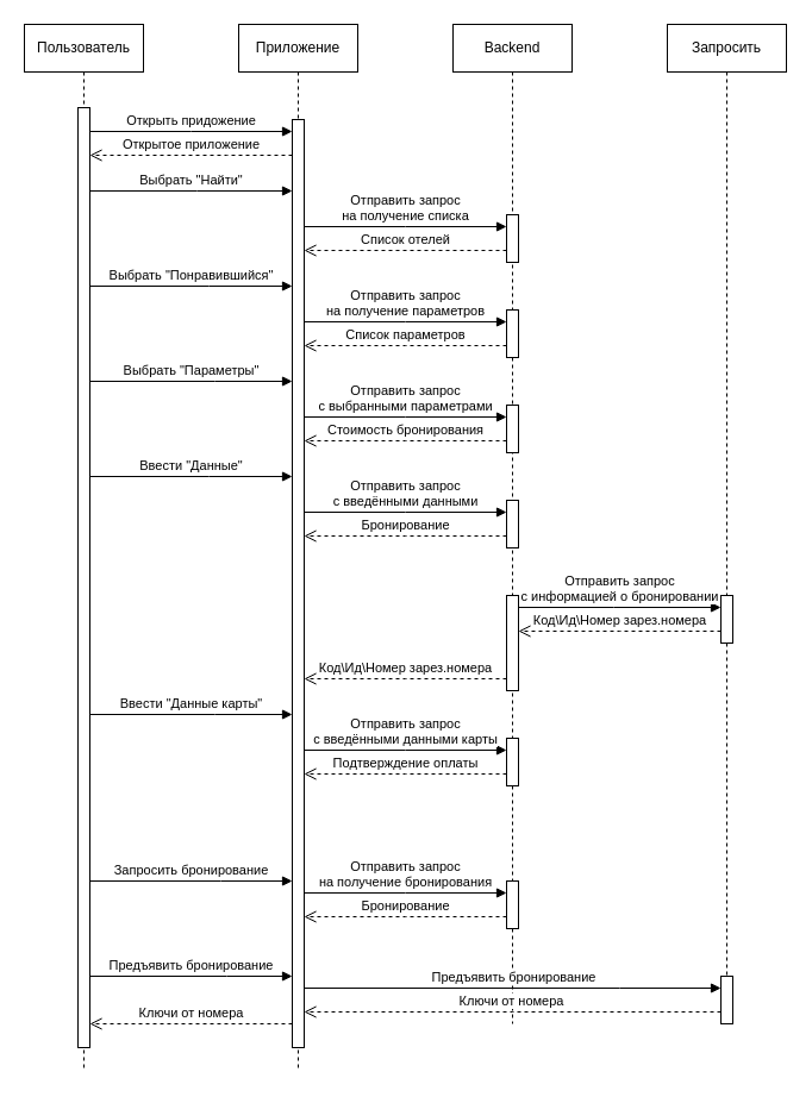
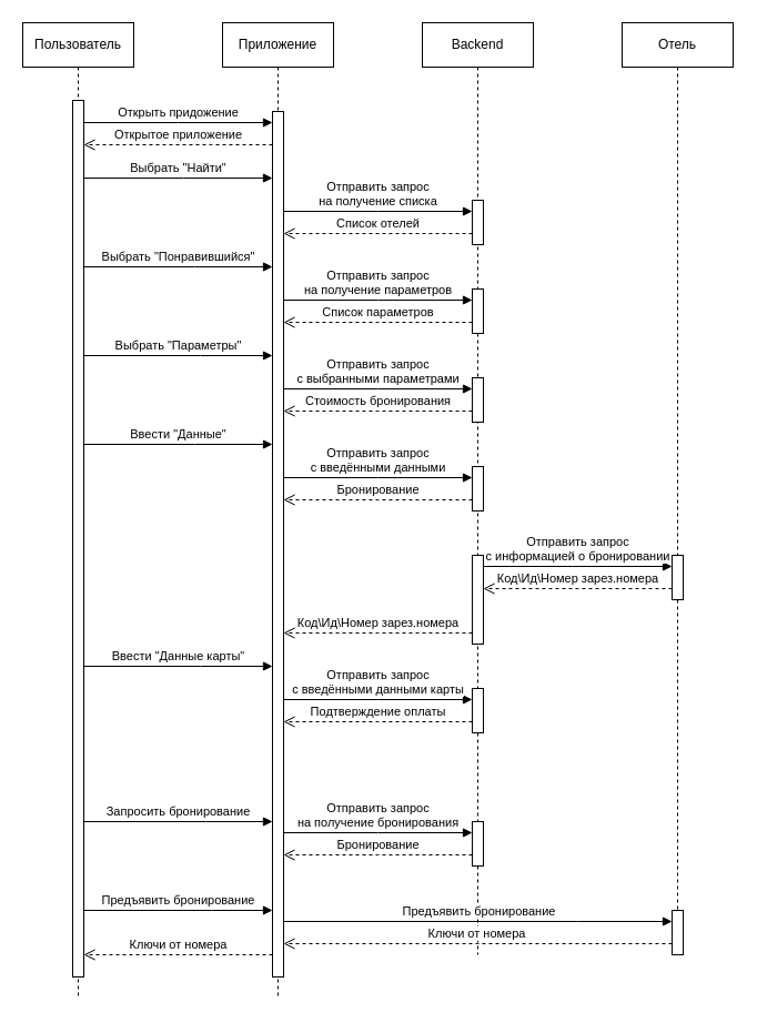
  <mxCell id="0" />
  <mxCell id="1" parent="0" />
  <mxCell id="2" value="Пользователь" style="shape=umlLifeline;perimeter=lifelinePerimeter;whiteSpace=wrap;html=1;container=0;dropTarget=0;collapsible=0;recursiveResize=0;outlineConnect=0;portConstraint=eastwest;newEdgeStyle={&quot;edgeStyle&quot;:&quot;elbowEdgeStyle&quot;,&quot;elbow&quot;:&quot;vertical&quot;,&quot;curved&quot;:0,&quot;rounded&quot;:0};" parent="1" vertex="1"><mxGeometry x="20" y="20" width="100" height="880" as="geometry" /></mxCell>
  <mxCell id="3" value="" style="html=1;points=[];perimeter=orthogonalPerimeter;outlineConnect=0;targetShapes=umlLifeline;portConstraint=eastwest;newEdgeStyle={&quot;edgeStyle&quot;:&quot;elbowEdgeStyle&quot;,&quot;elbow&quot;:&quot;vertical&quot;,&quot;curved&quot;:0,&quot;rounded&quot;:0};" parent="2" vertex="1"><mxGeometry x="45" y="70" width="10" height="790" as="geometry" /></mxCell>
  <mxCell id="4" value="Приложение" style="shape=umlLifeline;perimeter=lifelinePerimeter;whiteSpace=wrap;html=1;container=0;dropTarget=0;collapsible=0;recursiveResize=0;outlineConnect=0;portConstraint=eastwest;newEdgeStyle={&quot;edgeStyle&quot;:&quot;elbowEdgeStyle&quot;,&quot;elbow&quot;:&quot;vertical&quot;,&quot;curved&quot;:0,&quot;rounded&quot;:0};" parent="1" vertex="1"><mxGeometry x="200" y="20" width="100" height="880" as="geometry" /></mxCell>
  <mxCell id="5" value="" style="html=1;points=[];perimeter=orthogonalPerimeter;outlineConnect=0;targetShapes=umlLifeline;portConstraint=eastwest;newEdgeStyle={&quot;edgeStyle&quot;:&quot;elbowEdgeStyle&quot;,&quot;elbow&quot;:&quot;vertical&quot;,&quot;curved&quot;:0,&quot;rounded&quot;:0};" parent="4" vertex="1"><mxGeometry x="45" y="80" width="10" height="780" as="geometry" /></mxCell>
  <mxCell id="6" value="Открыть придожение" style="html=1;verticalAlign=bottom;endArrow=block;edgeStyle=elbowEdgeStyle;elbow=vertical;curved=0;rounded=0;" parent="1" edge="1"><mxGeometry x="0.002" relative="1" as="geometry"><mxPoint x="75" y="110" as="sourcePoint" /><Array as="points"><mxPoint x="160" y="110" /></Array><mxPoint x="245" y="110" as="targetPoint" /><mxPoint as="offset" /></mxGeometry></mxCell>
  <mxCell id="7" value="Открытое приложение" style="html=1;verticalAlign=bottom;endArrow=open;dashed=1;endSize=8;edgeStyle=elbowEdgeStyle;elbow=vertical;curved=0;rounded=0;" parent="1" edge="1"><mxGeometry x="0.003" relative="1" as="geometry"><mxPoint x="75" y="130" as="targetPoint" /><Array as="points"><mxPoint x="190" y="130" /><mxPoint x="170" y="250" /></Array><mxPoint x="245" y="130" as="sourcePoint" /><mxPoint as="offset" /></mxGeometry></mxCell>
  <mxCell id="8" value="Backend" style="shape=umlLifeline;perimeter=lifelinePerimeter;whiteSpace=wrap;html=1;container=0;dropTarget=0;collapsible=0;recursiveResize=0;outlineConnect=0;portConstraint=eastwest;newEdgeStyle={&quot;edgeStyle&quot;:&quot;elbowEdgeStyle&quot;,&quot;elbow&quot;:&quot;vertical&quot;,&quot;curved&quot;:0,&quot;rounded&quot;:0};" parent="1" vertex="1"><mxGeometry x="380" y="20" width="100" height="840" as="geometry" /></mxCell>
  <mxCell id="9" value="" style="html=1;points=[];perimeter=orthogonalPerimeter;outlineConnect=0;targetShapes=umlLifeline;portConstraint=eastwest;newEdgeStyle={&quot;edgeStyle&quot;:&quot;elbowEdgeStyle&quot;,&quot;elbow&quot;:&quot;vertical&quot;,&quot;curved&quot;:0,&quot;rounded&quot;:0};" parent="8" vertex="1"><mxGeometry x="45" y="160" width="10" height="40" as="geometry" /></mxCell>
  <mxCell id="10" value="Стоимость бронирования" style="html=1;verticalAlign=bottom;endArrow=open;dashed=1;endSize=8;edgeStyle=elbowEdgeStyle;elbow=vertical;curved=0;rounded=0;" parent="8" edge="1"><mxGeometry x="0.003" relative="1" as="geometry"><mxPoint x="-125" y="350.0" as="targetPoint" /><Array as="points" /><mxPoint x="45" y="350.0" as="sourcePoint" /><mxPoint as="offset" /></mxGeometry></mxCell>
  <mxCell id="11" value="" style="html=1;points=[];perimeter=orthogonalPerimeter;outlineConnect=0;targetShapes=umlLifeline;portConstraint=eastwest;newEdgeStyle={&quot;edgeStyle&quot;:&quot;elbowEdgeStyle&quot;,&quot;elbow&quot;:&quot;vertical&quot;,&quot;curved&quot;:0,&quot;rounded&quot;:0};" parent="8" vertex="1"><mxGeometry x="45" y="320" width="10" height="40" as="geometry" /></mxCell>
  <mxCell id="12" value="Отправить запрос&lt;br&gt;с выбранными параметрами" style="html=1;verticalAlign=bottom;endArrow=block;edgeStyle=elbowEdgeStyle;elbow=vertical;curved=0;rounded=0;" parent="8" edge="1"><mxGeometry x="0.003" relative="1" as="geometry"><mxPoint x="-125" y="330" as="sourcePoint" /><Array as="points"><mxPoint x="-40" y="330" /></Array><mxPoint x="45" y="330" as="targetPoint" /><mxPoint as="offset" /></mxGeometry></mxCell>
  <mxCell id="13" value="" style="html=1;points=[];perimeter=orthogonalPerimeter;outlineConnect=0;targetShapes=umlLifeline;portConstraint=eastwest;newEdgeStyle={&quot;edgeStyle&quot;:&quot;elbowEdgeStyle&quot;,&quot;elbow&quot;:&quot;vertical&quot;,&quot;curved&quot;:0,&quot;rounded&quot;:0};" vertex="1" parent="8"><mxGeometry x="45" y="480" width="10" height="80" as="geometry" /></mxCell>
  <mxCell id="14" value="Отправить запрос&lt;br&gt;с введёнными данными карты" style="html=1;verticalAlign=bottom;endArrow=block;edgeStyle=elbowEdgeStyle;elbow=vertical;curved=0;rounded=0;" edge="1" parent="8"><mxGeometry x="0.003" relative="1" as="geometry"><mxPoint x="-125" y="610" as="sourcePoint" /><Array as="points"><mxPoint x="-40" y="610" /></Array><mxPoint x="45" y="610" as="targetPoint" /><mxPoint as="offset" /></mxGeometry></mxCell>
  <mxCell id="15" value="Подтверждение оплаты" style="html=1;verticalAlign=bottom;endArrow=open;dashed=1;endSize=8;edgeStyle=elbowEdgeStyle;elbow=vertical;curved=0;rounded=0;" edge="1" parent="8"><mxGeometry x="0.003" relative="1" as="geometry"><mxPoint x="-125" y="630" as="targetPoint" /><Array as="points" /><mxPoint x="45" y="630" as="sourcePoint" /><mxPoint as="offset" /></mxGeometry></mxCell>
  <mxCell id="16" value="" style="html=1;points=[];perimeter=orthogonalPerimeter;outlineConnect=0;targetShapes=umlLifeline;portConstraint=eastwest;newEdgeStyle={&quot;edgeStyle&quot;:&quot;elbowEdgeStyle&quot;,&quot;elbow&quot;:&quot;vertical&quot;,&quot;curved&quot;:0,&quot;rounded&quot;:0};" vertex="1" parent="8"><mxGeometry x="45" y="600" width="10" height="40" as="geometry" /></mxCell>
  <mxCell id="17" value="Выбрать &quot;Найти&quot;" style="html=1;verticalAlign=bottom;endArrow=block;edgeStyle=elbowEdgeStyle;elbow=vertical;curved=0;rounded=0;" parent="1" edge="1"><mxGeometry x="0.004" relative="1" as="geometry"><mxPoint x="75" y="160" as="sourcePoint" /><Array as="points"><mxPoint x="165" y="160" /></Array><mxPoint x="245" y="160" as="targetPoint" /><mxPoint as="offset" /></mxGeometry></mxCell>
  <mxCell id="18" value="Отправить запрос&lt;br&gt;на получение списка" style="html=1;verticalAlign=bottom;endArrow=block;edgeStyle=elbowEdgeStyle;elbow=vertical;curved=0;rounded=0;" parent="1" edge="1"><mxGeometry x="0.003" relative="1" as="geometry"><mxPoint x="255" y="190" as="sourcePoint" /><Array as="points"><mxPoint x="340" y="190" /></Array><mxPoint x="425" y="190" as="targetPoint" /><mxPoint as="offset" /></mxGeometry></mxCell>
  <mxCell id="19" value="Список отелей" style="html=1;verticalAlign=bottom;endArrow=open;dashed=1;endSize=8;edgeStyle=elbowEdgeStyle;elbow=vertical;curved=0;rounded=0;" parent="1" edge="1"><mxGeometry x="0.003" relative="1" as="geometry"><mxPoint x="255" y="210" as="targetPoint" /><Array as="points"><mxPoint x="365" y="210" /><mxPoint x="345" y="330" /></Array><mxPoint x="425" y="210" as="sourcePoint" /><mxPoint as="offset" /></mxGeometry></mxCell>
  <mxCell id="20" value="Выбрать &quot;Понравившийся&quot;" style="html=1;verticalAlign=bottom;endArrow=block;edgeStyle=elbowEdgeStyle;elbow=vertical;curved=0;rounded=0;" parent="1" source="3" target="5" edge="1"><mxGeometry x="0.003" relative="1" as="geometry"><mxPoint x="85" y="240" as="sourcePoint" /><Array as="points"><mxPoint x="175" y="240" /></Array><mxPoint x="240" y="240" as="targetPoint" /><mxPoint as="offset" /></mxGeometry></mxCell>
  <mxCell id="21" value="Список параметров" style="html=1;verticalAlign=bottom;endArrow=open;dashed=1;endSize=8;edgeStyle=elbowEdgeStyle;elbow=vertical;curved=0;rounded=0;" parent="1" edge="1"><mxGeometry x="0.003" relative="1" as="geometry"><mxPoint x="255" y="290" as="targetPoint" /><Array as="points" /><mxPoint x="425" y="290" as="sourcePoint" /><mxPoint as="offset" /></mxGeometry></mxCell>
  <mxCell id="22" value="Выбрать &quot;Параметры&quot;" style="html=1;verticalAlign=bottom;endArrow=block;edgeStyle=elbowEdgeStyle;elbow=vertical;curved=0;rounded=0;" parent="1" source="3" target="5" edge="1"><mxGeometry x="0.003" relative="1" as="geometry"><mxPoint x="80" y="320" as="sourcePoint" /><Array as="points"><mxPoint x="180" y="320" /></Array><mxPoint x="240" y="320" as="targetPoint" /><mxPoint as="offset" /></mxGeometry></mxCell>
  <mxCell id="23" value="" style="html=1;points=[];perimeter=orthogonalPerimeter;outlineConnect=0;targetShapes=umlLifeline;portConstraint=eastwest;newEdgeStyle={&quot;edgeStyle&quot;:&quot;elbowEdgeStyle&quot;,&quot;elbow&quot;:&quot;vertical&quot;,&quot;curved&quot;:0,&quot;rounded&quot;:0};" parent="1" vertex="1"><mxGeometry x="425" y="260" width="10" height="40" as="geometry" /></mxCell>
  <mxCell id="24" value="Отправить запрос&lt;br&gt;на получение параметров" style="html=1;verticalAlign=bottom;endArrow=block;edgeStyle=elbowEdgeStyle;elbow=vertical;curved=0;rounded=0;" parent="1" edge="1"><mxGeometry x="0.003" relative="1" as="geometry"><mxPoint x="255" y="270" as="sourcePoint" /><Array as="points"><mxPoint x="340" y="270" /></Array><mxPoint x="425" y="270" as="targetPoint" /><mxPoint as="offset" /></mxGeometry></mxCell>
  <mxCell id="25" value="Бронирование" style="html=1;verticalAlign=bottom;endArrow=open;dashed=1;endSize=8;edgeStyle=elbowEdgeStyle;elbow=vertical;curved=0;rounded=0;" edge="1" parent="1"><mxGeometry x="0.003" relative="1" as="geometry"><mxPoint x="255" y="450" as="targetPoint" /><Array as="points" /><mxPoint x="425" y="450" as="sourcePoint" /><mxPoint as="offset" /></mxGeometry></mxCell>
  <mxCell id="26" value="" style="html=1;points=[];perimeter=orthogonalPerimeter;outlineConnect=0;targetShapes=umlLifeline;portConstraint=eastwest;newEdgeStyle={&quot;edgeStyle&quot;:&quot;elbowEdgeStyle&quot;,&quot;elbow&quot;:&quot;vertical&quot;,&quot;curved&quot;:0,&quot;rounded&quot;:0};" vertex="1" parent="1"><mxGeometry x="425" y="420" width="10" height="40" as="geometry" /></mxCell>
  <mxCell id="27" value="Отправить запрос&lt;br&gt;с введёнными данными" style="html=1;verticalAlign=bottom;endArrow=block;edgeStyle=elbowEdgeStyle;elbow=vertical;curved=0;rounded=0;" edge="1" parent="1"><mxGeometry x="0.003" relative="1" as="geometry"><mxPoint x="255" y="430" as="sourcePoint" /><Array as="points"><mxPoint x="340" y="430" /></Array><mxPoint x="425" y="430" as="targetPoint" /><mxPoint as="offset" /></mxGeometry></mxCell>
  <mxCell id="28" value="Ввести &quot;Данные&quot;" style="html=1;verticalAlign=bottom;endArrow=block;edgeStyle=elbowEdgeStyle;elbow=vertical;curved=0;rounded=0;" edge="1" parent="1" source="3" target="5"><mxGeometry x="0.003" relative="1" as="geometry"><mxPoint x="80" y="400" as="sourcePoint" /><Array as="points"><mxPoint x="175" y="400" /></Array><mxPoint x="240" y="400" as="targetPoint" /><mxPoint as="offset" /></mxGeometry></mxCell>
- <mxCell id="29" value="Запросить" style="shape=umlLifeline;perimeter=lifelinePerimeter;whiteSpace=wrap;html=1;container=0;dropTarget=0;collapsible=0;recursiveResize=0;outlineConnect=0;portConstraint=eastwest;newEdgeStyle={&quot;edgeStyle&quot;:&quot;elbowEdgeStyle&quot;,&quot;elbow&quot;:&quot;vertical&quot;,&quot;curved&quot;:0,&quot;rounded&quot;:0};" vertex="1" parent="1"><mxGeometry x="560" y="20" width="100" height="840" as="geometry" /></mxCell>
+ <mxCell id="29" value="Отель" style="shape=umlLifeline;perimeter=lifelinePerimeter;whiteSpace=wrap;html=1;container=0;dropTarget=0;collapsible=0;recursiveResize=0;outlineConnect=0;portConstraint=eastwest;newEdgeStyle={&quot;edgeStyle&quot;:&quot;elbowEdgeStyle&quot;,&quot;elbow&quot;:&quot;vertical&quot;,&quot;curved&quot;:0,&quot;rounded&quot;:0};" vertex="1" parent="1"><mxGeometry x="560" y="20" width="100" height="840" as="geometry" /></mxCell>
  <mxCell id="30" value="" style="html=1;points=[];perimeter=orthogonalPerimeter;outlineConnect=0;targetShapes=umlLifeline;portConstraint=eastwest;newEdgeStyle={&quot;edgeStyle&quot;:&quot;elbowEdgeStyle&quot;,&quot;elbow&quot;:&quot;vertical&quot;,&quot;curved&quot;:0,&quot;rounded&quot;:0};" vertex="1" parent="29"><mxGeometry x="45" y="480" width="10" height="40" as="geometry" /></mxCell>
  <mxCell id="31" value="Предъявить бронирование" style="html=1;verticalAlign=bottom;endArrow=block;edgeStyle=elbowEdgeStyle;elbow=vertical;curved=0;rounded=0;" edge="1" parent="29" source="5"><mxGeometry x="0.003" relative="1" as="geometry"><mxPoint x="-300" y="810" as="sourcePoint" /><Array as="points"><mxPoint x="-40" y="810" /></Array><mxPoint x="45" y="810" as="targetPoint" /><mxPoint as="offset" /></mxGeometry></mxCell>
  <mxCell id="32" value="Ключи от номера" style="html=1;verticalAlign=bottom;endArrow=open;dashed=1;endSize=8;edgeStyle=elbowEdgeStyle;elbow=vertical;curved=0;rounded=0;" edge="1" parent="29" target="5"><mxGeometry x="0.003" relative="1" as="geometry"><mxPoint x="-300" y="830" as="targetPoint" /><Array as="points" /><mxPoint x="45" y="830" as="sourcePoint" /><mxPoint as="offset" /></mxGeometry></mxCell>
  <mxCell id="33" value="" style="html=1;points=[];perimeter=orthogonalPerimeter;outlineConnect=0;targetShapes=umlLifeline;portConstraint=eastwest;newEdgeStyle={&quot;edgeStyle&quot;:&quot;elbowEdgeStyle&quot;,&quot;elbow&quot;:&quot;vertical&quot;,&quot;curved&quot;:0,&quot;rounded&quot;:0};" vertex="1" parent="29"><mxGeometry x="45" y="800" width="10" height="40" as="geometry" /></mxCell>
  <mxCell id="34" value="Код\Ид\Номер зарез.номера" style="html=1;verticalAlign=bottom;endArrow=open;dashed=1;endSize=8;edgeStyle=elbowEdgeStyle;elbow=vertical;curved=0;rounded=0;" edge="1" parent="1"><mxGeometry x="0.005" relative="1" as="geometry"><mxPoint x="435" y="530" as="targetPoint" /><Array as="points" /><mxPoint x="605" y="530" as="sourcePoint" /><mxPoint as="offset" /></mxGeometry></mxCell>
  <mxCell id="35" value="Код\Ид\Номер зарез.номера" style="html=1;verticalAlign=bottom;endArrow=open;dashed=1;endSize=8;edgeStyle=elbowEdgeStyle;elbow=vertical;curved=0;rounded=0;" edge="1" parent="1"><mxGeometry x="0.005" relative="1" as="geometry"><mxPoint x="255" y="570" as="targetPoint" /><Array as="points" /><mxPoint x="425" y="570" as="sourcePoint" /><mxPoint as="offset" /></mxGeometry></mxCell>
  <mxCell id="36" value="Ввести &quot;Данные карты&quot;" style="html=1;verticalAlign=bottom;endArrow=block;edgeStyle=elbowEdgeStyle;elbow=vertical;curved=0;rounded=0;" edge="1" parent="1" source="3" target="5"><mxGeometry x="0.003" relative="1" as="geometry"><mxPoint x="80" y="600" as="sourcePoint" /><Array as="points"><mxPoint x="180" y="600" /></Array><mxPoint x="240" y="600" as="targetPoint" /><mxPoint as="offset" /></mxGeometry></mxCell>
  <mxCell id="37" value="Отправить запрос&lt;br&gt;с информацией о бронировании" style="html=1;verticalAlign=bottom;endArrow=block;edgeStyle=elbowEdgeStyle;elbow=vertical;curved=0;rounded=0;" edge="1" parent="1" source="13" target="30"><mxGeometry x="0.003" relative="1" as="geometry"><mxPoint x="440" y="510" as="sourcePoint" /><Array as="points"><mxPoint x="515" y="510" /></Array><mxPoint x="600" y="510" as="targetPoint" /><mxPoint as="offset" /></mxGeometry></mxCell>
  <mxCell id="38" value="Запросить бронирование" style="html=1;verticalAlign=bottom;endArrow=block;edgeStyle=elbowEdgeStyle;elbow=vertical;curved=0;rounded=0;" edge="1" parent="1" source="3" target="5"><mxGeometry x="0.003" relative="1" as="geometry"><mxPoint x="80" y="740" as="sourcePoint" /><Array as="points"><mxPoint x="185" y="740" /></Array><mxPoint x="240" y="740" as="targetPoint" /><mxPoint as="offset" /></mxGeometry></mxCell>
  <mxCell id="39" value="Отправить запрос&lt;br&gt;на получение бронирования" style="html=1;verticalAlign=bottom;endArrow=block;edgeStyle=elbowEdgeStyle;elbow=vertical;curved=0;rounded=0;" edge="1" parent="1"><mxGeometry x="0.003" relative="1" as="geometry"><mxPoint x="255" y="750" as="sourcePoint" /><Array as="points"><mxPoint x="340" y="750" /></Array><mxPoint x="425" y="750" as="targetPoint" /><mxPoint as="offset" /></mxGeometry></mxCell>
  <mxCell id="40" value="Бронирование" style="html=1;verticalAlign=bottom;endArrow=open;dashed=1;endSize=8;edgeStyle=elbowEdgeStyle;elbow=vertical;curved=0;rounded=0;" edge="1" parent="1"><mxGeometry x="0.003" relative="1" as="geometry"><mxPoint x="255" y="770" as="targetPoint" /><Array as="points" /><mxPoint x="425" y="770" as="sourcePoint" /><mxPoint as="offset" /></mxGeometry></mxCell>
  <mxCell id="41" value="" style="html=1;points=[];perimeter=orthogonalPerimeter;outlineConnect=0;targetShapes=umlLifeline;portConstraint=eastwest;newEdgeStyle={&quot;edgeStyle&quot;:&quot;elbowEdgeStyle&quot;,&quot;elbow&quot;:&quot;vertical&quot;,&quot;curved&quot;:0,&quot;rounded&quot;:0};" vertex="1" parent="1"><mxGeometry x="425" y="740" width="10" height="40" as="geometry" /></mxCell>
  <mxCell id="42" value="Предъявить бронирование" style="html=1;verticalAlign=bottom;endArrow=block;edgeStyle=elbowEdgeStyle;elbow=vertical;curved=0;rounded=0;" edge="1" parent="1"><mxGeometry x="0.003" relative="1" as="geometry"><mxPoint x="75" y="820" as="sourcePoint" /><Array as="points"><mxPoint x="190" y="820" /></Array><mxPoint x="245" y="820" as="targetPoint" /><mxPoint as="offset" /></mxGeometry></mxCell>
  <mxCell id="43" value="Ключи от номера" style="html=1;verticalAlign=bottom;endArrow=open;dashed=1;endSize=8;edgeStyle=elbowEdgeStyle;elbow=vertical;curved=0;rounded=0;" edge="1" parent="1" source="5" target="3"><mxGeometry x="0.003" relative="1" as="geometry"><mxPoint x="80" y="860" as="targetPoint" /><Array as="points"><mxPoint x="230" y="860" /></Array><mxPoint x="240" y="860" as="sourcePoint" /><mxPoint as="offset" /></mxGeometry></mxCell>
